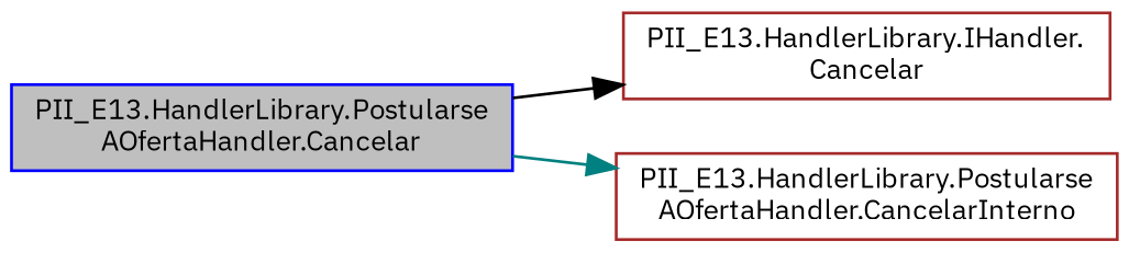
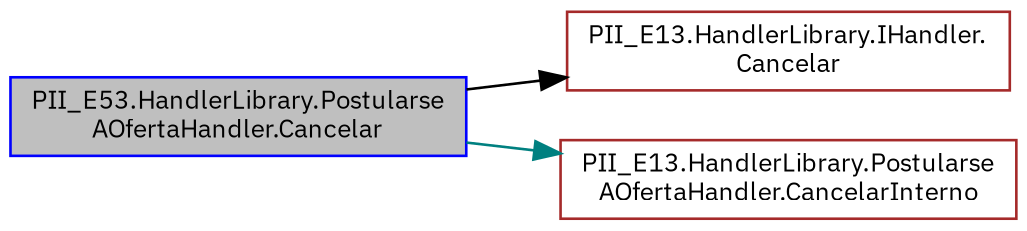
  digraph {
    rankdir=LR
    fontname="IBM Plex Sans"
    node [color=brown fillcolor=white fontname="IBM Plex Sans" fontsize=10 shape=record style=filled]
    edge [fontname="IBM Plex Sans" fontsize=10 labelfontname=Helvetica labelfontsize=10 style=solid]
-   n1 [color=blue fillcolor=grey75 fontcolor=black height=0.2 label="PII_E13.HandlerLibrary.Postularse\lAOfertaHandler.Cancelar" width=0.4]
+   n1 [color=blue fillcolor=grey75 fontcolor=black height=0.2 label="PII_E53.HandlerLibrary.Postularse\lAOfertaHandler.Cancelar" width=0.4]
    n2 [height=0.2 label="PII_E13.HandlerLibrary.IHandler.\lCancelar" width=0.4]
    n3 [height=0.2 label="PII_E13.HandlerLibrary.Postularse\lAOfertaHandler.CancelarInterno" width=0.4]
    n1 -> n2 [color=black]
    n1 -> n3 [color=teal]
  }
